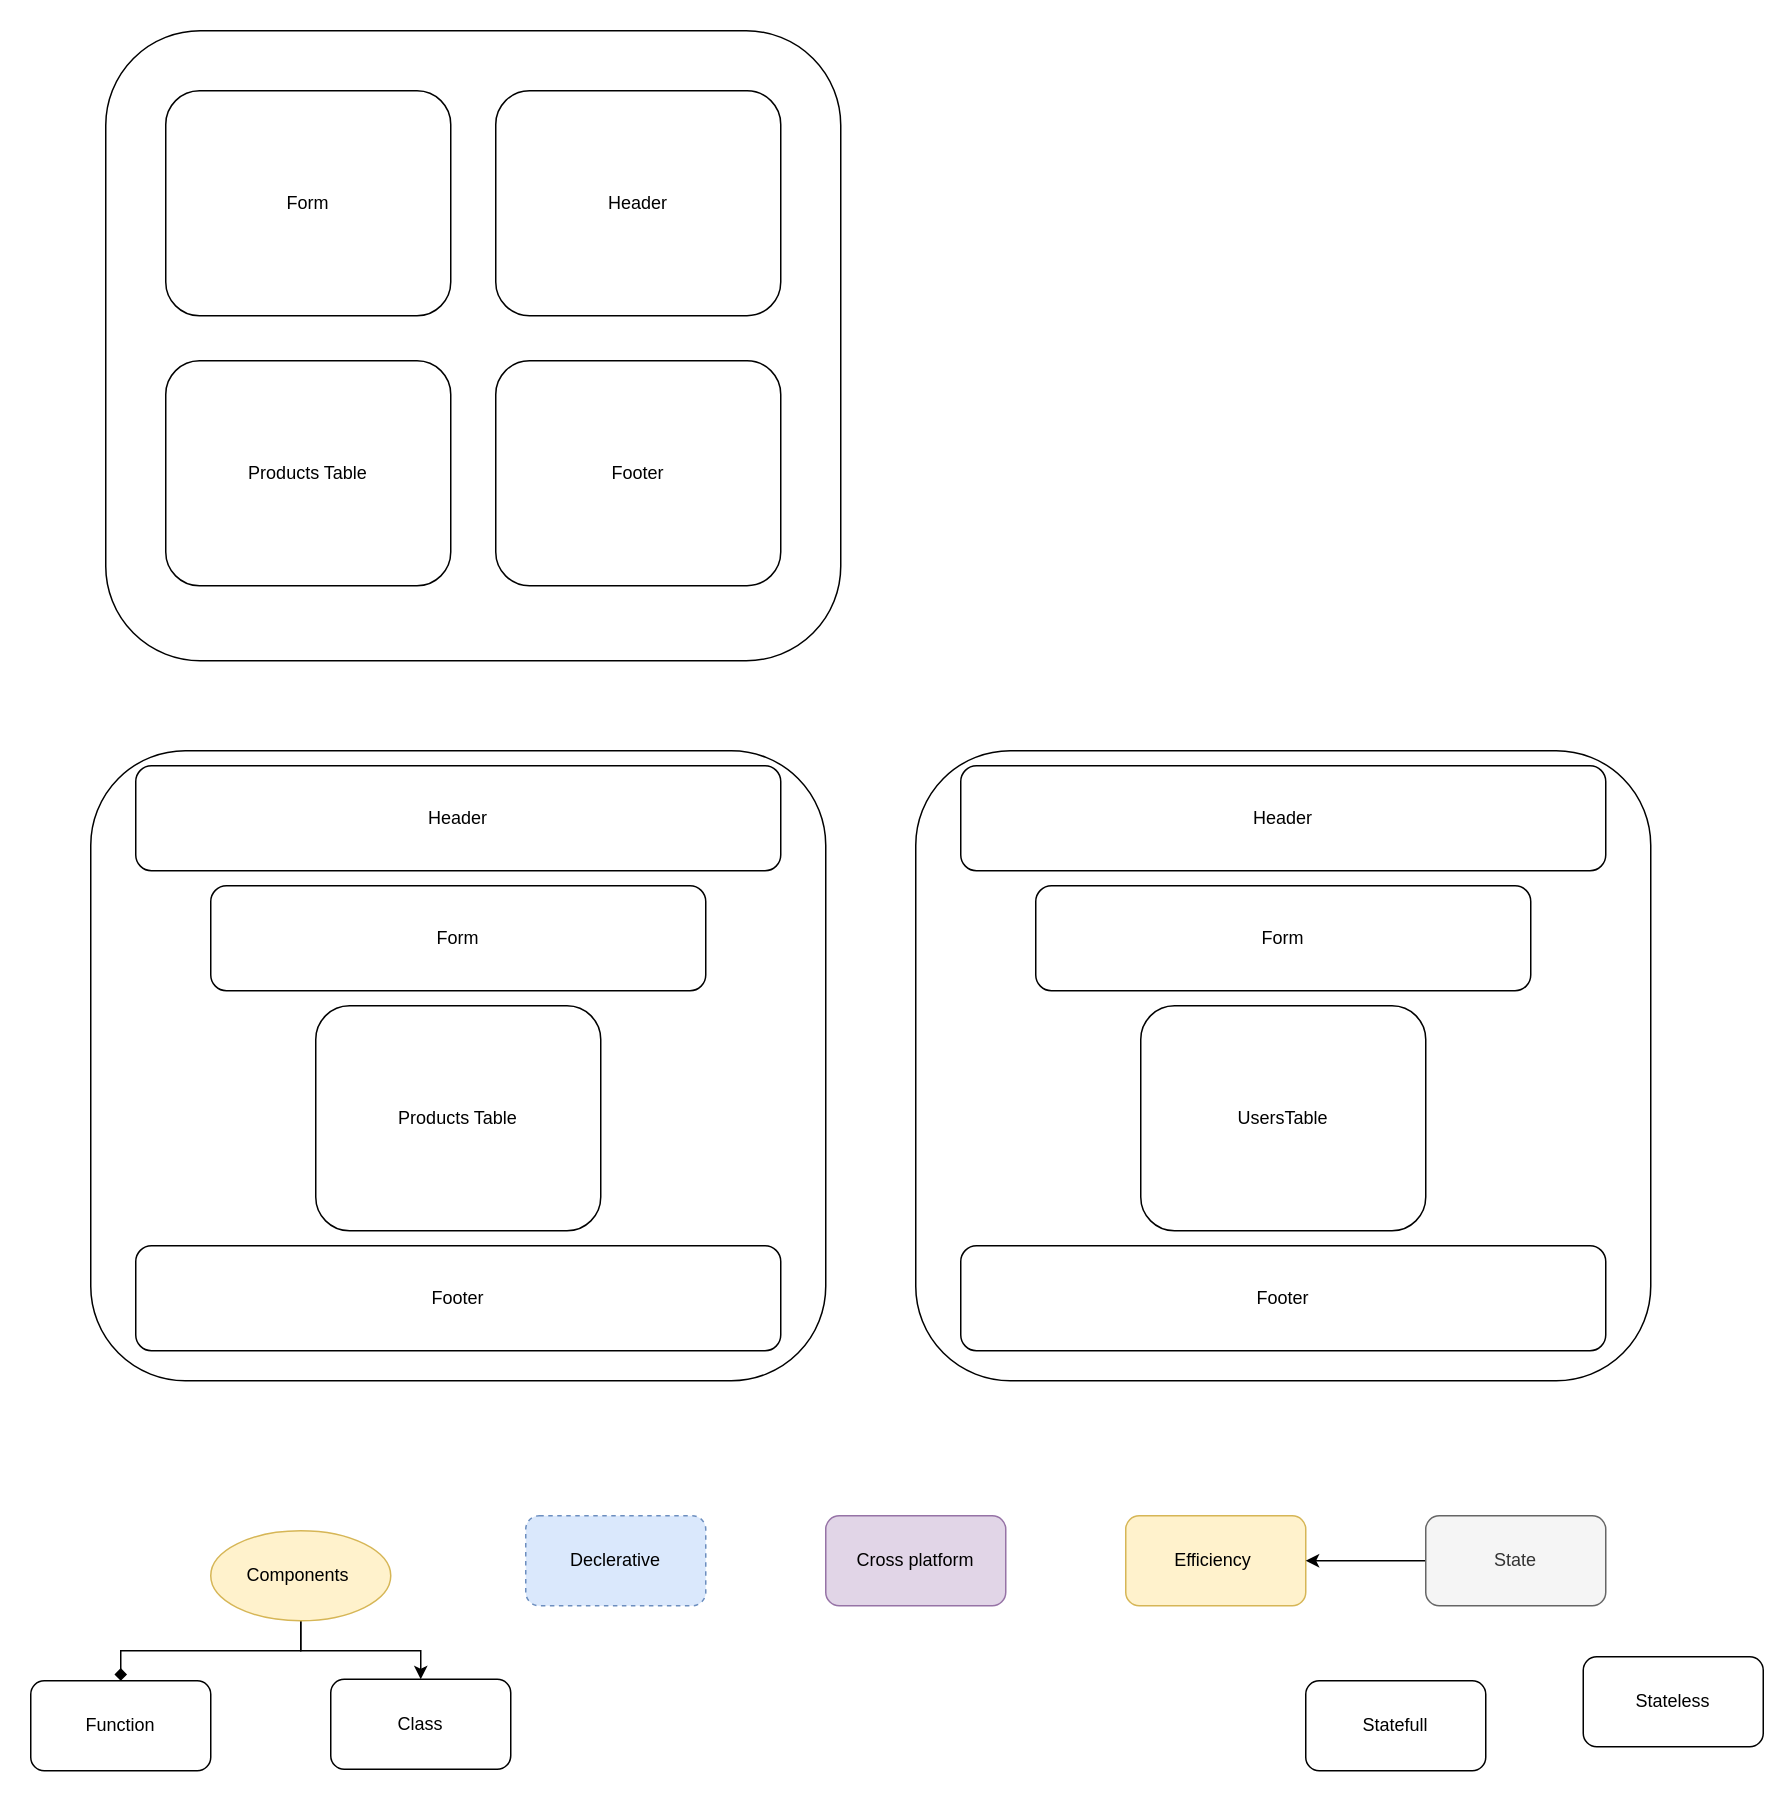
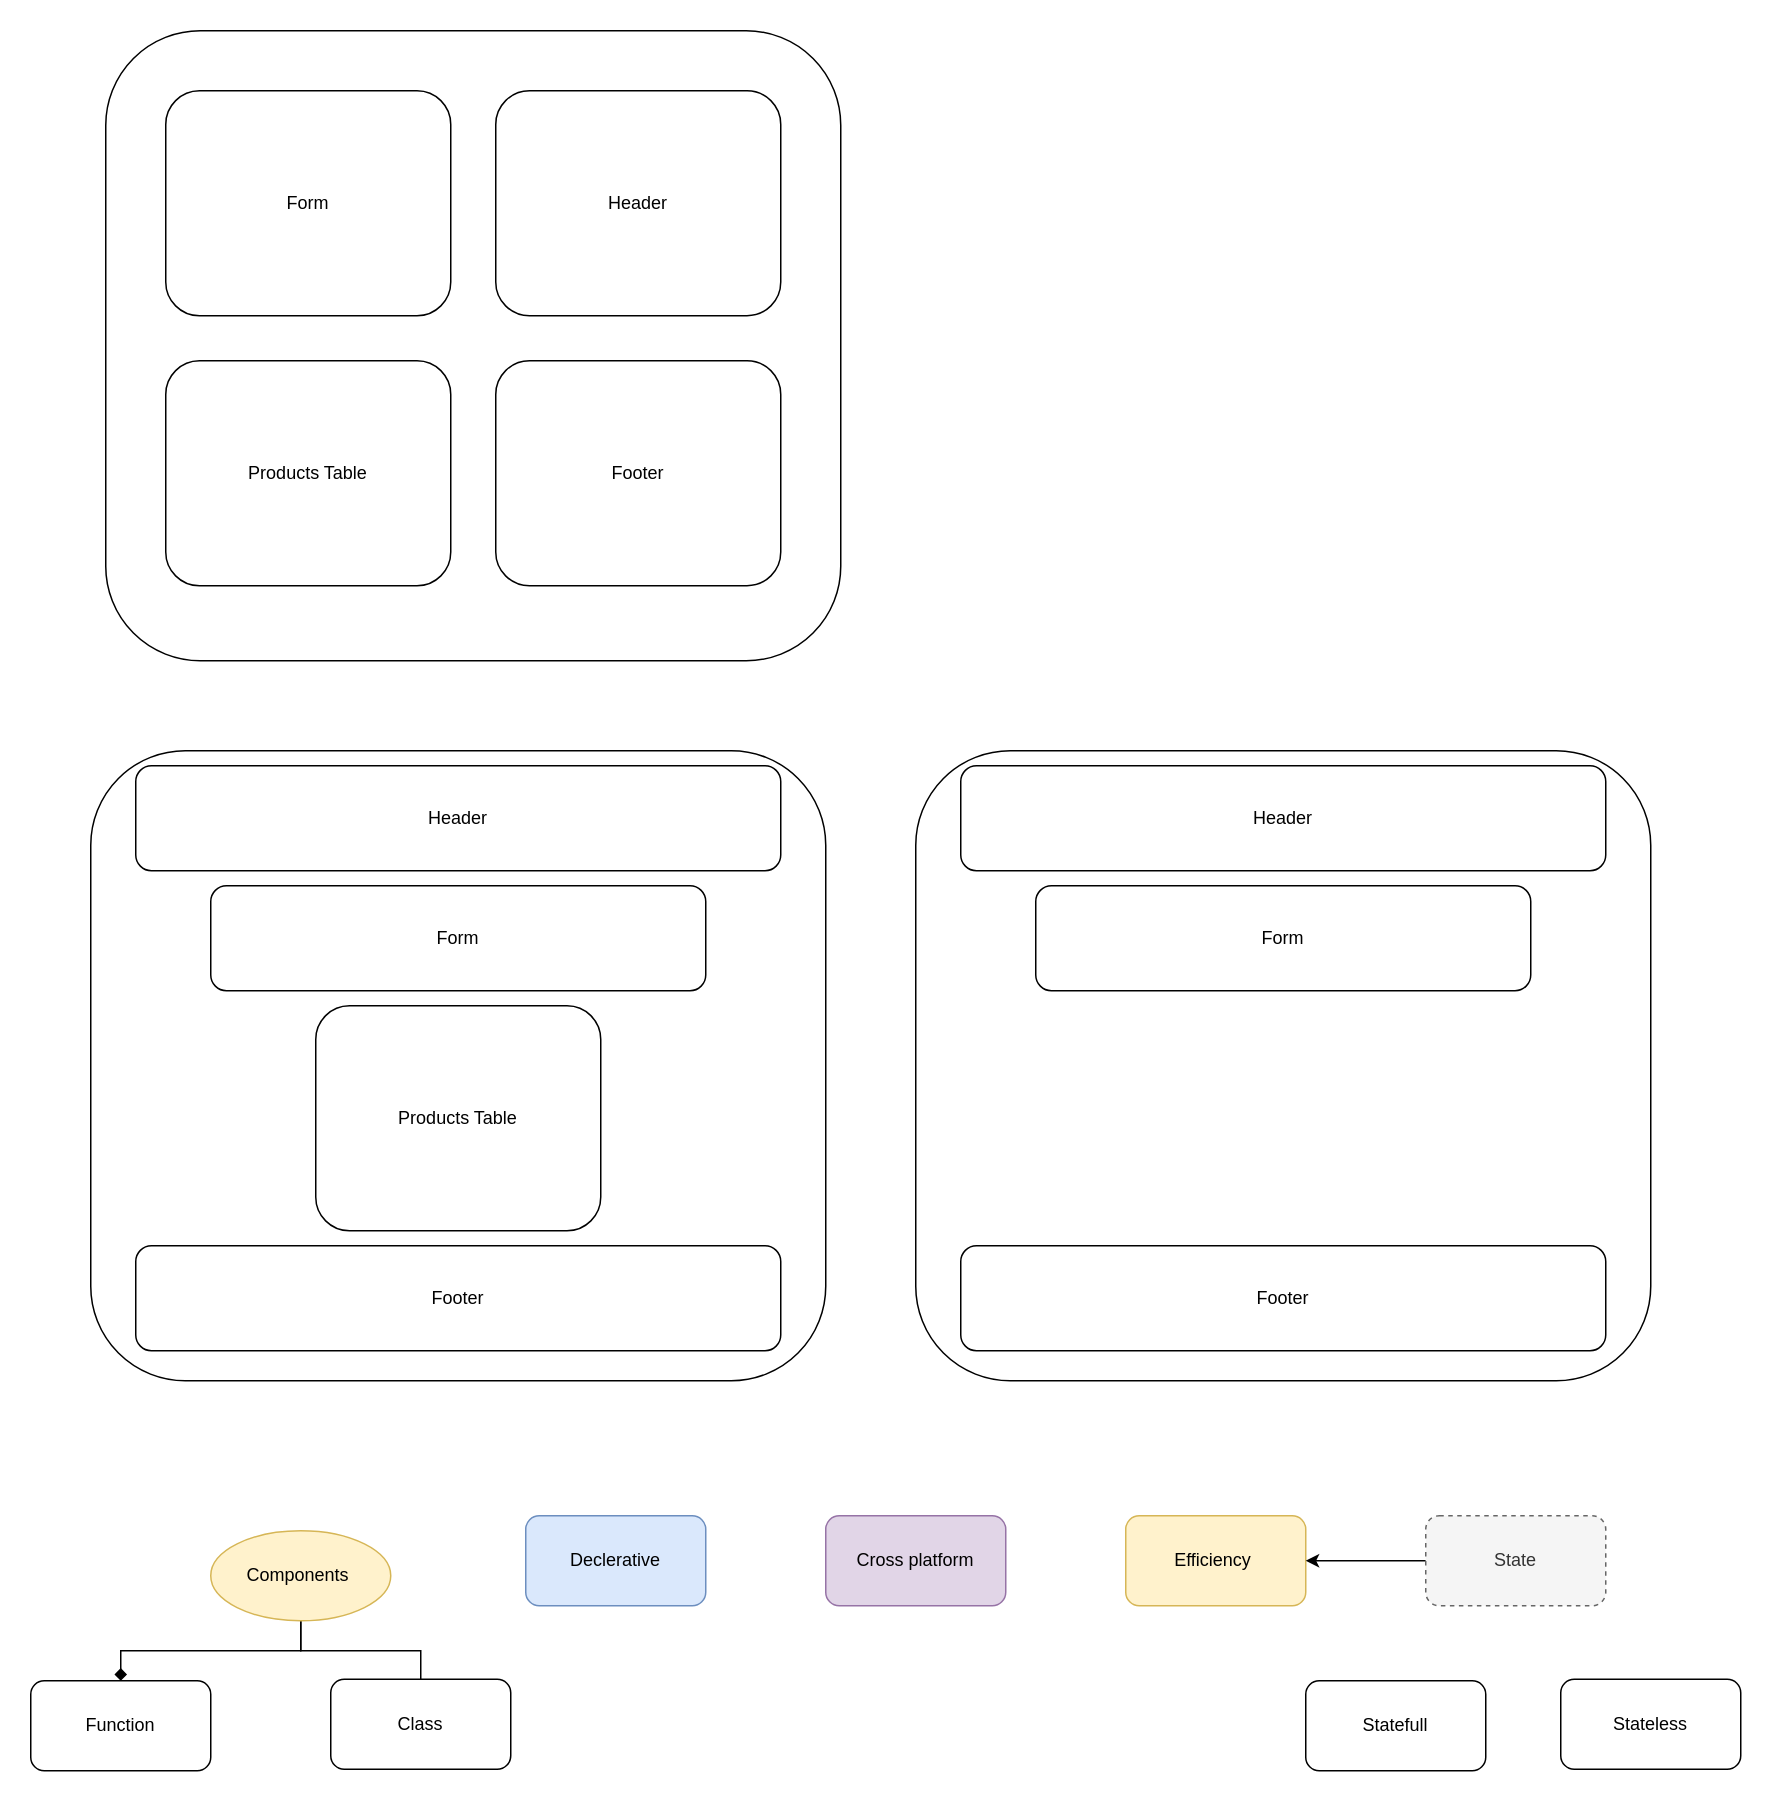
  <mxCell id="0" />
  <mxCell id="1" parent="0" />
  <mxCell id="2" value="" style="rounded=1;whiteSpace=wrap;html=1;" vertex="1" parent="1"><mxGeometry x="70" y="20" width="490" height="420" as="geometry" /></mxCell>
  <mxCell id="3" value="Form" style="rounded=1;whiteSpace=wrap;html=1;" vertex="1" parent="1"><mxGeometry x="110" y="60" width="190" height="150" as="geometry" /></mxCell>
  <mxCell id="4" value="Header" style="rounded=1;whiteSpace=wrap;html=1;" vertex="1" parent="1"><mxGeometry x="330" y="60" width="190" height="150" as="geometry" /></mxCell>
  <mxCell id="5" value="Products Table" style="rounded=1;whiteSpace=wrap;html=1;" vertex="1" parent="1"><mxGeometry x="110" y="240" width="190" height="150" as="geometry" /></mxCell>
  <mxCell id="6" value="Footer" style="rounded=1;whiteSpace=wrap;html=1;" vertex="1" parent="1"><mxGeometry x="330" y="240" width="190" height="150" as="geometry" /></mxCell>
  <mxCell id="7" value="" style="rounded=1;whiteSpace=wrap;html=1;" vertex="1" parent="1"><mxGeometry x="60" y="500" width="490" height="420" as="geometry" /></mxCell>
  <mxCell id="8" value="Form" style="rounded=1;whiteSpace=wrap;html=1;" vertex="1" parent="1"><mxGeometry x="140" y="590" width="330" height="70" as="geometry" /></mxCell>
  <mxCell id="9" value="Header" style="rounded=1;whiteSpace=wrap;html=1;" vertex="1" parent="1"><mxGeometry x="90" y="510" width="430" height="70" as="geometry" /></mxCell>
  <mxCell id="10" value="Products Table" style="rounded=1;whiteSpace=wrap;html=1;" vertex="1" parent="1"><mxGeometry x="210" y="670" width="190" height="150" as="geometry" /></mxCell>
  <mxCell id="11" value="Footer" style="rounded=1;whiteSpace=wrap;html=1;" vertex="1" parent="1"><mxGeometry x="90" y="830" width="430" height="70" as="geometry" /></mxCell>
  <mxCell id="12" value="" style="rounded=1;whiteSpace=wrap;html=1;" vertex="1" parent="1"><mxGeometry x="610" y="500" width="490" height="420" as="geometry" /></mxCell>
  <mxCell id="13" value="Form" style="rounded=1;whiteSpace=wrap;html=1;" vertex="1" parent="1"><mxGeometry x="690" y="590" width="330" height="70" as="geometry" /></mxCell>
  <mxCell id="14" value="Header" style="rounded=1;whiteSpace=wrap;html=1;" vertex="1" parent="1"><mxGeometry x="640" y="510" width="430" height="70" as="geometry" /></mxCell>
- <mxCell id="15" value="UsersTable" style="rounded=1;whiteSpace=wrap;html=1;" vertex="1" parent="1"><mxGeometry x="760" y="670" width="190" height="150" as="geometry" /></mxCell>
  <mxCell id="16" value="Footer" style="rounded=1;whiteSpace=wrap;html=1;" vertex="1" parent="1"><mxGeometry x="640" y="830" width="430" height="70" as="geometry" /></mxCell>
  <mxCell id="17" style="edgeStyle=orthogonalEdgeStyle;rounded=0;orthogonalLoop=1;jettySize=auto;html=1;entryX=0.5;entryY=0;entryDx=0;entryDy=0;endArrow=diamond;" edge="1" parent="1" source="19" target="27"><mxGeometry relative="1" as="geometry" /></mxCell>
- <mxCell id="18" style="edgeStyle=orthogonalEdgeStyle;rounded=0;orthogonalLoop=1;jettySize=auto;html=1;entryX=0.5;entryY=0;entryDx=0;entryDy=0;" edge="1" parent="1" source="19" target="28"><mxGeometry relative="1" as="geometry" /></mxCell>
+ <mxCell id="18" style="edgeStyle=orthogonalEdgeStyle;rounded=0;orthogonalLoop=1;jettySize=auto;html=1;entryX=0.5;entryY=0;entryDx=0;entryDy=0;endArrow=none;" edge="1" parent="1" source="19" target="28"><mxGeometry relative="1" as="geometry" /></mxCell>
  <mxCell id="19" value="Components&amp;nbsp;" style="ellipse;whiteSpace=wrap;html=1;fillColor=#fff2cc;strokeColor=#d6b656;" vertex="1" parent="1"><mxGeometry x="140" y="1020" width="120" height="60" as="geometry" /></mxCell>
- <mxCell id="20" value="Declerative" style="rounded=1;whiteSpace=wrap;html=1;fillColor=#dae8fc;strokeColor=#6c8ebf;dashed=1;" vertex="1" parent="1"><mxGeometry x="350" y="1010" width="120" height="60" as="geometry" /></mxCell>
+ <mxCell id="20" value="Declerative" style="rounded=1;whiteSpace=wrap;html=1;fillColor=#dae8fc;strokeColor=#6c8ebf;" vertex="1" parent="1"><mxGeometry x="350" y="1010" width="120" height="60" as="geometry" /></mxCell>
  <mxCell id="21" value="Cross platform" style="rounded=1;whiteSpace=wrap;html=1;fillColor=#e1d5e7;strokeColor=#9673a6;" vertex="1" parent="1"><mxGeometry x="550" y="1010" width="120" height="60" as="geometry" /></mxCell>
  <mxCell id="22" value="Efficiency&amp;nbsp;" style="rounded=1;whiteSpace=wrap;html=1;fillColor=#fff2cc;strokeColor=#d6b656;" vertex="1" parent="1"><mxGeometry x="750" y="1010" width="120" height="60" as="geometry" /></mxCell>
  <mxCell id="23" style="edgeStyle=orthogonalEdgeStyle;rounded=0;orthogonalLoop=1;jettySize=auto;html=1;" edge="1" parent="1" source="24" target="22"><mxGeometry relative="1" as="geometry" /></mxCell>
- <mxCell id="24" value="State" style="rounded=1;whiteSpace=wrap;html=1;fillColor=#f5f5f5;fontColor=#333333;strokeColor=#666666;" vertex="1" parent="1"><mxGeometry x="950" y="1010" width="120" height="60" as="geometry" /></mxCell>
+ <mxCell id="24" value="State" style="rounded=1;whiteSpace=wrap;html=1;fillColor=#f5f5f5;fontColor=#333333;strokeColor=#666666;dashed=1;" vertex="1" parent="1"><mxGeometry x="950" y="1010" width="120" height="60" as="geometry" /></mxCell>
  <mxCell id="25" value="Statefull" style="rounded=1;whiteSpace=wrap;html=1;" vertex="1" parent="1"><mxGeometry x="870" y="1120" width="120" height="60" as="geometry" /></mxCell>
- <mxCell id="26" value="Stateless" style="rounded=1;whiteSpace=wrap;html=1;" vertex="1" parent="1"><mxGeometry x="1055" y="1104" width="120" height="60" as="geometry" /></mxCell>
+ <mxCell id="26" value="Stateless" style="rounded=1;whiteSpace=wrap;html=1;" vertex="1" parent="1"><mxGeometry x="1040" y="1119" width="120" height="60" as="geometry" /></mxCell>
  <mxCell id="27" value="Function" style="rounded=1;whiteSpace=wrap;html=1;" vertex="1" parent="1"><mxGeometry x="20" y="1120" width="120" height="60" as="geometry" /></mxCell>
  <mxCell id="28" value="Class" style="rounded=1;whiteSpace=wrap;html=1;" vertex="1" parent="1"><mxGeometry x="220" y="1119" width="120" height="60" as="geometry" /></mxCell>
